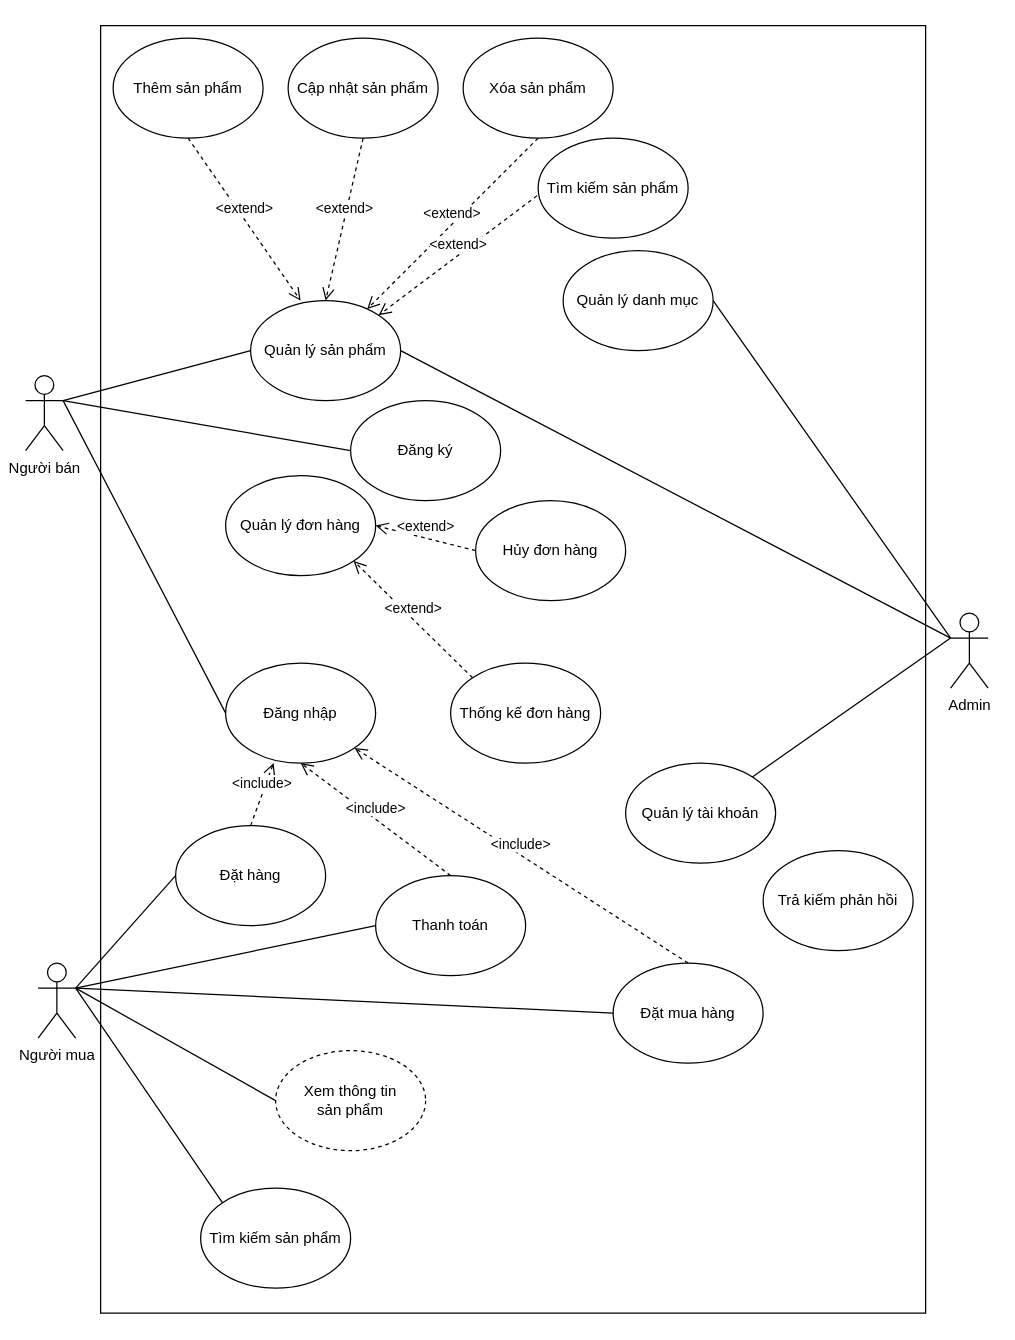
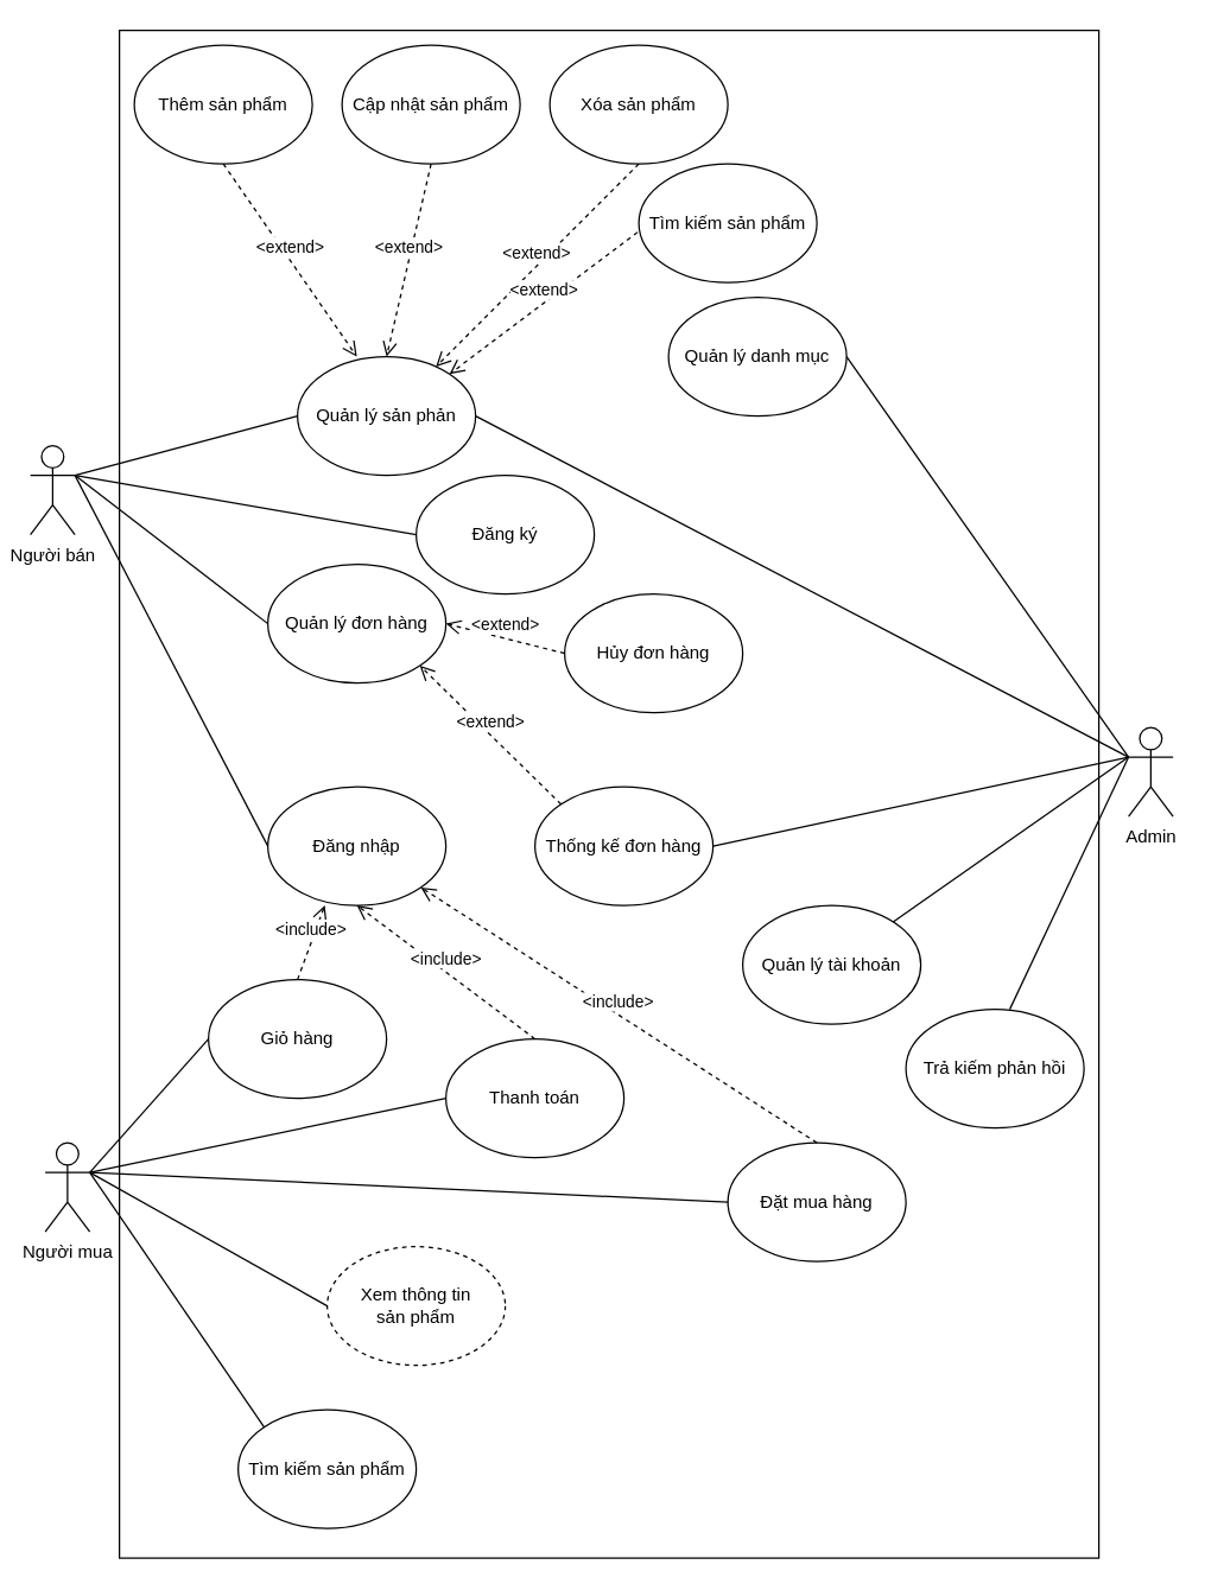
  <mxCell id="0" />
  <mxCell id="1" parent="0" />
  <mxCell id="2" value="Người bán" style="shape=umlActor;verticalLabelPosition=bottom;verticalAlign=top;html=1;outlineConnect=0;" vertex="1" parent="1"><mxGeometry x="20" y="300" width="30" height="60" as="geometry" /></mxCell>
  <mxCell id="3" value="Đăng nhập" style="ellipse;whiteSpace=wrap;html=1;" vertex="1" parent="1"><mxGeometry x="180" y="530" width="120" height="80" as="geometry" /></mxCell>
- <mxCell id="4" value="Quản lý sản phẩm" style="ellipse;whiteSpace=wrap;html=1;" vertex="1" parent="1"><mxGeometry x="200" y="240" width="120" height="80" as="geometry" /></mxCell>
+ <mxCell id="4" value="Quản lý sản phản" style="ellipse;whiteSpace=wrap;html=1;" vertex="1" parent="1"><mxGeometry x="200" y="240" width="120" height="80" as="geometry" /></mxCell>
  <mxCell id="5" value="Quản lý đơn hàng" style="ellipse;whiteSpace=wrap;html=1;" vertex="1" parent="1"><mxGeometry x="180" y="380" width="120" height="80" as="geometry" /></mxCell>
  <mxCell id="6" value="Quản lý danh mục" style="ellipse;whiteSpace=wrap;html=1;" vertex="1" parent="1"><mxGeometry x="450" y="200" width="120" height="80" as="geometry" /></mxCell>
  <mxCell id="7" value="" style="endArrow=none;html=1;rounded=0;entryX=0;entryY=0.5;entryDx=0;entryDy=0;" edge="1" parent="1" target="3"><mxGeometry width="50" height="50" relative="1" as="geometry"><mxPoint x="50" y="320" as="sourcePoint" /><mxPoint x="430" y="430" as="targetPoint" /></mxGeometry></mxCell>
  <mxCell id="8" value="" style="endArrow=none;html=1;rounded=0;entryX=0;entryY=0.5;entryDx=0;entryDy=0;" edge="1" parent="1" target="4"><mxGeometry width="50" height="50" relative="1" as="geometry"><mxPoint x="50" y="320" as="sourcePoint" /><mxPoint x="430" y="430" as="targetPoint" /></mxGeometry></mxCell>
+ <mxCell id="9" value="" style="endArrow=none;html=1;rounded=0;entryX=0;entryY=0.5;entryDx=0;entryDy=0;exitX=1;exitY=0.333;exitDx=0;exitDy=0;exitPerimeter=0;" edge="1" parent="1" source="2" target="5"><mxGeometry width="50" height="50" relative="1" as="geometry"><mxPoint x="380" y="480" as="sourcePoint" /><mxPoint x="430" y="430" as="targetPoint" /></mxGeometry></mxCell>
  <mxCell id="10" value="Người mua" style="shape=umlActor;verticalLabelPosition=bottom;verticalAlign=top;html=1;outlineConnect=0;" vertex="1" parent="1"><mxGeometry x="30" y="770" width="30" height="60" as="geometry" /></mxCell>
  <mxCell id="11" value="Xem thông tin &lt;br&gt;sản phẩm" style="ellipse;whiteSpace=wrap;html=1;dashed=1;" vertex="1" parent="1"><mxGeometry x="220" y="840" width="120" height="80" as="geometry" /></mxCell>
- <mxCell id="12" value="Đặt hàng" style="ellipse;whiteSpace=wrap;html=1;" vertex="1" parent="1"><mxGeometry x="140" y="660" width="120" height="80" as="geometry" /></mxCell>
+ <mxCell id="12" value="Giỏ hàng" style="ellipse;whiteSpace=wrap;html=1;" vertex="1" parent="1"><mxGeometry x="140" y="660" width="120" height="80" as="geometry" /></mxCell>
  <mxCell id="13" value="Đặt mua hàng" style="ellipse;whiteSpace=wrap;html=1;" vertex="1" parent="1"><mxGeometry x="490" y="770" width="120" height="80" as="geometry" /></mxCell>
  <mxCell id="14" value="Thanh toán" style="ellipse;whiteSpace=wrap;html=1;" vertex="1" parent="1"><mxGeometry x="300" y="700" width="120" height="80" as="geometry" /></mxCell>
  <mxCell id="15" value="Tìm kiếm sản phẩm" style="ellipse;whiteSpace=wrap;html=1;" vertex="1" parent="1"><mxGeometry x="160" y="950" width="120" height="80" as="geometry" /></mxCell>
  <mxCell id="16" value="Admin" style="shape=umlActor;verticalLabelPosition=bottom;verticalAlign=top;html=1;outlineConnect=0;" vertex="1" parent="1"><mxGeometry x="760" y="490" width="30" height="60" as="geometry" /></mxCell>
  <mxCell id="17" value="" style="endArrow=none;html=1;rounded=0;entryX=1;entryY=0.5;entryDx=0;entryDy=0;exitX=0;exitY=0.333;exitDx=0;exitDy=0;exitPerimeter=0;" edge="1" parent="1" source="16" target="6"><mxGeometry width="50" height="50" relative="1" as="geometry"><mxPoint x="380" y="640" as="sourcePoint" /><mxPoint x="430" y="590" as="targetPoint" /></mxGeometry></mxCell>
  <mxCell id="18" value="Thêm sản phẩm" style="ellipse;whiteSpace=wrap;html=1;" vertex="1" parent="1"><mxGeometry x="90" y="30" width="120" height="80" as="geometry" /></mxCell>
  <mxCell id="19" value="&amp;lt;extend&amp;gt;" style="html=1;verticalAlign=bottom;endArrow=open;dashed=1;endSize=8;rounded=0;exitX=0.5;exitY=1;exitDx=0;exitDy=0;" edge="1" parent="1" source="18"><mxGeometry relative="1" as="geometry"><mxPoint x="450" y="410" as="sourcePoint" /><mxPoint x="240" y="240" as="targetPoint" /></mxGeometry></mxCell>
  <mxCell id="20" value="Cập nhật sản phẩm" style="ellipse;whiteSpace=wrap;html=1;" vertex="1" parent="1"><mxGeometry x="230" y="30" width="120" height="80" as="geometry" /></mxCell>
  <mxCell id="21" value="&amp;lt;extend&amp;gt;" style="html=1;verticalAlign=bottom;endArrow=open;dashed=1;endSize=8;rounded=0;exitX=0.5;exitY=1;exitDx=0;exitDy=0;entryX=0.5;entryY=0;entryDx=0;entryDy=0;" edge="1" parent="1" source="20" target="4"><mxGeometry relative="1" as="geometry"><mxPoint x="450" y="410" as="sourcePoint" /><mxPoint x="240" y="240" as="targetPoint" /></mxGeometry></mxCell>
  <mxCell id="22" value="Xóa sản phẩm" style="ellipse;whiteSpace=wrap;html=1;" vertex="1" parent="1"><mxGeometry x="370" y="30" width="120" height="80" as="geometry" /></mxCell>
  <mxCell id="23" value="&amp;lt;extend&amp;gt;" style="html=1;verticalAlign=bottom;endArrow=open;dashed=1;endSize=8;rounded=0;exitX=0.5;exitY=1;exitDx=0;exitDy=0;" edge="1" parent="1" source="22" target="4"><mxGeometry relative="1" as="geometry"><mxPoint x="450" y="410" as="sourcePoint" /><mxPoint x="240" y="240" as="targetPoint" /></mxGeometry></mxCell>
  <mxCell id="24" value="Hủy đơn hàng" style="ellipse;whiteSpace=wrap;html=1;" vertex="1" parent="1"><mxGeometry x="380" y="400" width="120" height="80" as="geometry" /></mxCell>
  <mxCell id="25" value="Thống kế đơn hàng" style="ellipse;whiteSpace=wrap;html=1;" vertex="1" parent="1"><mxGeometry x="360" y="530" width="120" height="80" as="geometry" /></mxCell>
  <mxCell id="26" value="&amp;lt;extend&amp;gt;" style="html=1;verticalAlign=bottom;endArrow=open;dashed=1;endSize=8;rounded=0;exitX=0;exitY=0.5;exitDx=0;exitDy=0;entryX=1;entryY=0.5;entryDx=0;entryDy=0;" edge="1" parent="1" source="24" target="5"><mxGeometry relative="1" as="geometry"><mxPoint x="450" y="410" as="sourcePoint" /><mxPoint x="240" y="240" as="targetPoint" /></mxGeometry></mxCell>
  <mxCell id="27" value="&amp;lt;include&amp;gt;" style="html=1;verticalAlign=bottom;endArrow=open;dashed=1;endSize=8;rounded=0;exitX=0.5;exitY=0;exitDx=0;exitDy=0;" edge="1" parent="1" source="13" target="3"><mxGeometry relative="1" as="geometry"><mxPoint x="360" y="590" as="sourcePoint" /><mxPoint x="220" y="600" as="targetPoint" /></mxGeometry></mxCell>
  <mxCell id="28" value="Tìm kiếm sản phẩm" style="ellipse;whiteSpace=wrap;html=1;" vertex="1" parent="1"><mxGeometry x="430" y="110" width="120" height="80" as="geometry" /></mxCell>
  <mxCell id="29" value="&amp;lt;extend&amp;gt;" style="html=1;verticalAlign=bottom;endArrow=open;dashed=1;endSize=8;rounded=0;exitX=-0.007;exitY=0.575;exitDx=0;exitDy=0;entryX=1;entryY=0;entryDx=0;entryDy=0;exitPerimeter=0;" edge="1" parent="1" source="28" target="4"><mxGeometry relative="1" as="geometry"><mxPoint x="450" y="410" as="sourcePoint" /><mxPoint x="240" y="240" as="targetPoint" /></mxGeometry></mxCell>
  <mxCell id="30" value="Đăng ký" style="ellipse;whiteSpace=wrap;html=1;" vertex="1" parent="1"><mxGeometry x="280" y="320" width="120" height="80" as="geometry" /></mxCell>
  <mxCell id="31" value="" style="endArrow=none;html=1;rounded=0;entryX=0;entryY=0.5;entryDx=0;entryDy=0;" edge="1" parent="1" target="30"><mxGeometry width="50" height="50" relative="1" as="geometry"><mxPoint x="50" y="320" as="sourcePoint" /><mxPoint x="430" y="430" as="targetPoint" /></mxGeometry></mxCell>
  <mxCell id="32" value="" style="endArrow=none;html=1;rounded=0;entryX=0;entryY=0.5;entryDx=0;entryDy=0;exitX=1;exitY=0.333;exitDx=0;exitDy=0;exitPerimeter=0;" edge="1" parent="1" source="10" target="11"><mxGeometry width="50" height="50" relative="1" as="geometry"><mxPoint x="50" y="320" as="sourcePoint" /><mxPoint x="430" y="430" as="targetPoint" /></mxGeometry></mxCell>
  <mxCell id="33" value="" style="endArrow=none;html=1;rounded=0;entryX=0;entryY=0.5;entryDx=0;entryDy=0;exitX=1;exitY=0.333;exitDx=0;exitDy=0;exitPerimeter=0;" edge="1" parent="1" source="10" target="14"><mxGeometry width="50" height="50" relative="1" as="geometry"><mxPoint x="50" y="320" as="sourcePoint" /><mxPoint x="430" y="430" as="targetPoint" /></mxGeometry></mxCell>
  <mxCell id="34" value="" style="endArrow=none;html=1;rounded=0;entryX=0;entryY=0.5;entryDx=0;entryDy=0;exitX=1;exitY=0.333;exitDx=0;exitDy=0;exitPerimeter=0;" edge="1" parent="1" source="10" target="12"><mxGeometry width="50" height="50" relative="1" as="geometry"><mxPoint x="50" y="320" as="sourcePoint" /><mxPoint x="430" y="430" as="targetPoint" /></mxGeometry></mxCell>
  <mxCell id="35" value="" style="endArrow=none;html=1;rounded=0;entryX=0;entryY=0.5;entryDx=0;entryDy=0;exitX=1;exitY=0.333;exitDx=0;exitDy=0;exitPerimeter=0;" edge="1" parent="1" source="10" target="13"><mxGeometry width="50" height="50" relative="1" as="geometry"><mxPoint x="50" y="320" as="sourcePoint" /><mxPoint x="430" y="430" as="targetPoint" /></mxGeometry></mxCell>
  <mxCell id="36" value="&amp;lt;include&amp;gt;" style="html=1;verticalAlign=bottom;endArrow=open;dashed=1;endSize=8;rounded=0;exitX=0.5;exitY=0;exitDx=0;exitDy=0;entryX=0.5;entryY=1;entryDx=0;entryDy=0;" edge="1" parent="1" source="14" target="3"><mxGeometry relative="1" as="geometry"><mxPoint x="360" y="590" as="sourcePoint" /><mxPoint x="220" y="600" as="targetPoint" /></mxGeometry></mxCell>
  <mxCell id="37" value="&amp;lt;include&amp;gt;" style="html=1;verticalAlign=bottom;endArrow=open;dashed=1;endSize=8;rounded=0;exitX=0.5;exitY=0;exitDx=0;exitDy=0;entryX=0.32;entryY=0.998;entryDx=0;entryDy=0;entryPerimeter=0;" edge="1" parent="1" source="12" target="3"><mxGeometry relative="1" as="geometry"><mxPoint x="360" y="590" as="sourcePoint" /><mxPoint x="220" y="600" as="targetPoint" /></mxGeometry></mxCell>
  <mxCell id="38" value="" style="endArrow=none;html=1;rounded=0;entryX=0;entryY=0;entryDx=0;entryDy=0;exitX=1;exitY=0.333;exitDx=0;exitDy=0;exitPerimeter=0;" edge="1" parent="1" source="10" target="15"><mxGeometry width="50" height="50" relative="1" as="geometry"><mxPoint x="50" y="320" as="sourcePoint" /><mxPoint x="430" y="430" as="targetPoint" /></mxGeometry></mxCell>
  <mxCell id="39" value="" style="endArrow=none;html=1;rounded=0;entryX=1;entryY=0.5;entryDx=0;entryDy=0;exitX=0;exitY=0.333;exitDx=0;exitDy=0;exitPerimeter=0;" edge="1" parent="1" source="16" target="4"><mxGeometry width="50" height="50" relative="1" as="geometry"><mxPoint x="380" y="640" as="sourcePoint" /><mxPoint x="430" y="590" as="targetPoint" /></mxGeometry></mxCell>
  <mxCell id="40" value="&amp;lt;extend&amp;gt;" style="html=1;verticalAlign=bottom;endArrow=open;dashed=1;endSize=8;rounded=0;exitX=0;exitY=0;exitDx=0;exitDy=0;entryX=1;entryY=1;entryDx=0;entryDy=0;" edge="1" parent="1" source="25" target="5"><mxGeometry relative="1" as="geometry"><mxPoint x="450" y="410" as="sourcePoint" /><mxPoint x="240" y="240" as="targetPoint" /></mxGeometry></mxCell>
+ <mxCell id="41" value="" style="endArrow=none;html=1;rounded=0;entryX=1;entryY=0.5;entryDx=0;entryDy=0;exitX=0;exitY=0.333;exitDx=0;exitDy=0;exitPerimeter=0;" edge="1" parent="1" source="16" target="25"><mxGeometry width="50" height="50" relative="1" as="geometry"><mxPoint x="380" y="640" as="sourcePoint" /><mxPoint x="430" y="590" as="targetPoint" /></mxGeometry></mxCell>
  <mxCell id="42" value="Quản lý tài khoản" style="ellipse;whiteSpace=wrap;html=1;" vertex="1" parent="1"><mxGeometry x="500" y="610" width="120" height="80" as="geometry" /></mxCell>
  <mxCell id="43" value="" style="endArrow=none;html=1;rounded=0;exitX=0;exitY=0.333;exitDx=0;exitDy=0;exitPerimeter=0;" edge="1" parent="1" source="16" target="42"><mxGeometry width="50" height="50" relative="1" as="geometry"><mxPoint x="380" y="640" as="sourcePoint" /><mxPoint x="430" y="590" as="targetPoint" /></mxGeometry></mxCell>
  <mxCell id="44" value="Trả kiếm phản hồi" style="ellipse;whiteSpace=wrap;html=1;" vertex="1" parent="1"><mxGeometry x="610" y="680" width="120" height="80" as="geometry" /></mxCell>
+ <mxCell id="45" value="" style="endArrow=none;html=1;rounded=0;exitX=0;exitY=0.333;exitDx=0;exitDy=0;exitPerimeter=0;entryX=0.583;entryY=0;entryDx=0;entryDy=0;entryPerimeter=0;" edge="1" parent="1" source="16" target="44"><mxGeometry width="50" height="50" relative="1" as="geometry"><mxPoint x="380" y="640" as="sourcePoint" /><mxPoint x="430" y="590" as="targetPoint" /></mxGeometry></mxCell>
  <mxCell id="46" value="" style="rounded=0;whiteSpace=wrap;html=1;fillColor=none;" vertex="1" parent="1"><mxGeometry x="80" y="20" width="660" height="1030" as="geometry" /></mxCell>
